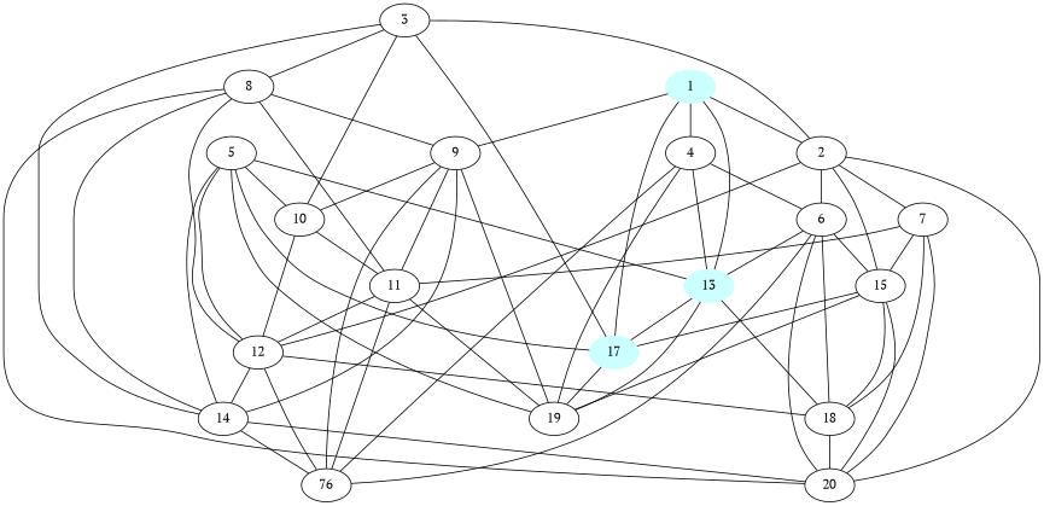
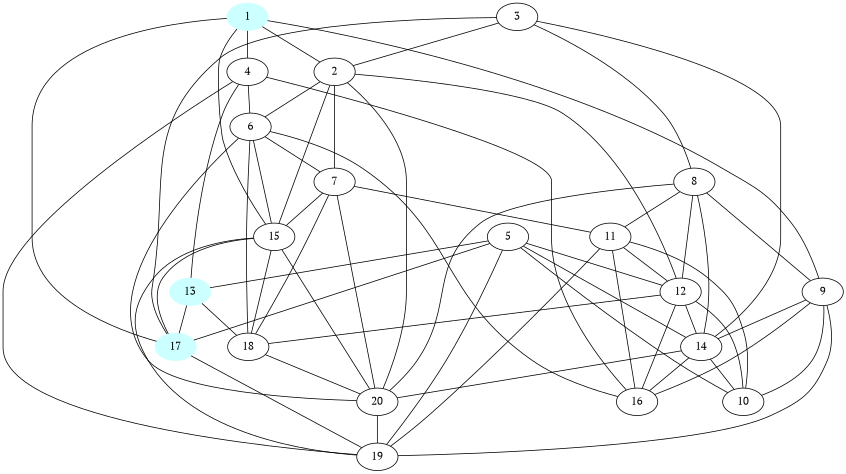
  graph {
    fontname="PT Serif"
    node [fontname="PT Serif"]
    edge [fontname="PT Serif"]
    1 [color="#CCFFFF" style=filled]
    13 [color="#CCFFFF" style=filled]
    17 [color="#CCFFFF" style=filled]
    2
    4
    9
    19
    18
    6
    7
    12
    15
    20
-   16 [label=76]
+   16
    10
    11
    14
    3
    8
    5
-   1 -- 13
+   1 -- 15
    1 -- 17
    1 -- 2
    1 -- 4
    1 -- 9
    13 -- 17
-   13 -- 19
+   20 -- 19
    13 -- 18
    17 -- 19
    2 -- 6
    2 -- 7
    2 -- 12
    2 -- 15
    2 -- 20
    4 -- 13
    4 -- 19
    4 -- 6
    4 -- 16
    9 -- 19
    9 -- 16
    9 -- 10
-   9 -- 11
    9 -- 14
    18 -- 20
    6 -- 18
-   6 -- 13
+   6 -- 7
    6 -- 15
    6 -- 20
    6 -- 16
    7 -- 18
    7 -- 15
    7 -- 20
    7 -- 11
    12 -- 18
    12 -- 16
    12 -- 14
    15 -- 17
    15 -- 19
    15 -- 18
    15 -- 20
    10 -- 12
    10 -- 11
    11 -- 19
    11 -- 12
    11 -- 16
    14 -- 20
    14 -- 16
    3 -- 17
    3 -- 2
-   3 -- 10
+   14 -- 10
    3 -- 14
    3 -- 8
    8 -- 9
    8 -- 12
    8 -- 20
    8 -- 11
    8 -- 14
    5 -- 13
    5 -- 17
    5 -- 19
    5 -- 12
    5 -- 10
    5 -- 14
  }
